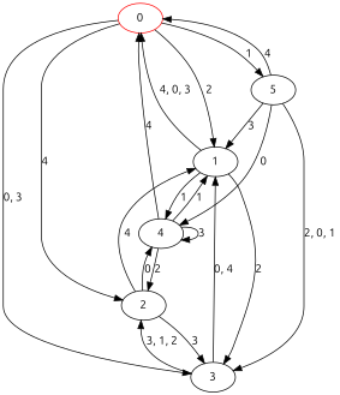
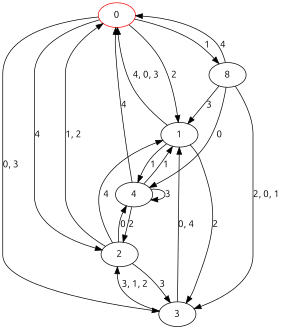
  digraph {
    fontname=Ubuntu
    node [fontname=Ubuntu]
    edge [fontname=Ubuntu]
    n1 [color=red label=0]
    n2 [label=1]
    n3 [label=2]
    n4 [label=3]
-   n5 [label=5]
+   n5 [label=8]
    n6 [label=4]
    n1 -> n2 [label=2]
    n1 -> n3 [label=4]
    n1 -> n4 [label="0, 3"]
    n1 -> n5 [label=1]
    n2 -> n1 [label="4, 0, 3"]
    n2 -> n4 [label=2]
    n2 -> n6 [label=1]
+   n3 -> n1 [label="1, 2"]
    n3 -> n2 [label=4]
    n3 -> n4 [label=3]
    n3 -> n6 [label=0]
    n4 -> n2 [label="0, 4"]
    n4 -> n3 [label="3, 1, 2"]
    n5 -> n1 [label=4]
    n5 -> n2 [label=3]
    n5 -> n4 [label="2, 0, 1"]
    n5 -> n6 [label=0]
    n6 -> n1 [label=4]
    n6 -> n2 [label=1]
    n6 -> n3 [label=2]
    n6 -> n6 [label=3]
  }
